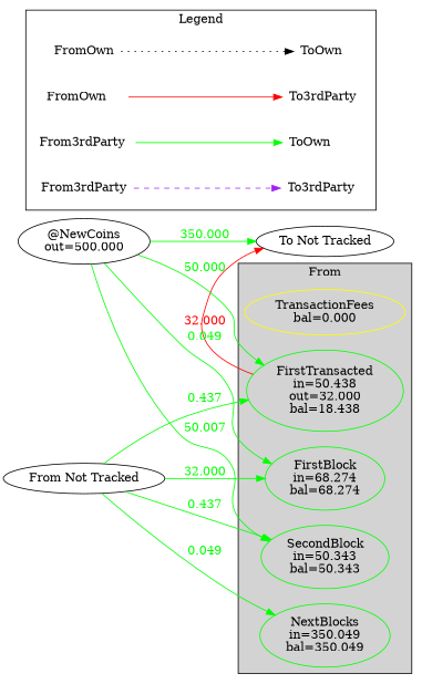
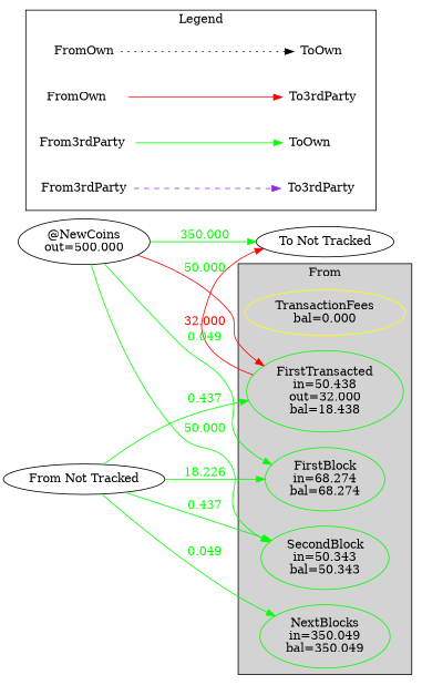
  strict digraph {
    rankdir=LR
    edge [color=green fontcolor=green]
    n1 [color=yellow input=0.0 label="TransactionFees\nbal=0.000" output=0.0]
    n2 [addresses="1A1zP1eP5QGefi2DMPTfTL5SLmv7DivfNa" color=green input=68.27358700999979 label="FirstBlock\nin=68.274\nbal=68.274" output=0.0]
    n3 [addresses=",12cbQLTFMXRnSzktFkuoG3eHoMeFtpTu3S" color=green input=50.43755933 label="FirstTransacted\nin=50.438\nout=32.000\nbal=18.438" output=32.0]
    n4 [addresses=",1HLoD9E4SDFFPDiYfNYnkBLQ85Y51J3Zb1,1FvzCLoTPGANNjWoUo6jUGuAG3wg1w4YjR,15ubicBBWFnvoZLT7GiU2qxjRaKJPdkDMG,1JfbZRwdDHKZmuiZgYArJZhcuuzuw2HuMu,1GkQmKAmHtNfnD3LHhTkewJxKHVSta4m2a,16LoW7y83wtawMg5XmT4M3Q7EdjjUmenjM,1J6PYEzr4CUoGbnXrELyHszoTSz3wCsCaj" color=green input=350.04919900000004 label="NextBlocks\nin=350.049\nbal=350.049" output=0.0]
    n5 [addresses=",12c6DSiU4Rq3P4ZxziKxzrL5LmMBrzjrJX" color=green input=50.34333946 label="SecondBlock\nin=50.343\nbal=50.343" output=0.0]
    FromOwn [rankdir=LR shape=plaintext]
    "ToOwn  " [rankdir=LR shape=plaintext]
    "FromOwn    " [rankdir=LR shape=plaintext]
    "To3rdParty " [rankdir=LR shape=plaintext]
    "From3rdParty " [rankdir=LR shape=plaintext]
    "ToOwn        " [rankdir=LR shape=plaintext]
    From3rdParty [rankdir=LR shape=plaintext]
    "To3rdParty  " [rankdir=LR shape=plaintext]
    n14 [input=0.0 label="To Not Tracked" output=0.0 wallet=Untracked]
    n15 [input=0.0 label="@NewCoins\nout=500.000" output=500.00002335]
    n16 [input=0.0 label="From Not Tracked" output=0.0 wallet=Untracked]
    subgraph cluster_1 {
      fillcolor=lightgrey
      label=From
      style=filled
      n1
      n2
      n3
      n4
      n5
    }
    subgraph sub_2 {
      label=ThirdParty
    }
    subgraph cluster_3 {
      label=Legend
      rank=sink
      FromOwn
      "ToOwn  "
      "FromOwn    "
      "To3rdParty "
      "From3rdParty "
      "ToOwn        "
      From3rdParty
      "To3rdParty  "
    }
    n3 -> n14 [color=red count=5 fontcolor=red label=32.000 weight=32.0]
    FromOwn -> "ToOwn  " [rankdir=LR style=dotted color="" fontcolor=""]
    "FromOwn    " -> "To3rdParty " [color=red rankdir=LR fontcolor=""]
    "From3rdParty " -> "ToOwn        " [rankdir=LR fontcolor=""]
    From3rdParty -> "To3rdParty  " [color=purple rankdir=LR style=dashed fontcolor=""]
    n15 -> n2 [count=1 label=0.049 weight=50.0]
-   n15 -> n3 [count=1 label=50.000 weight=50.0]
-   n15 -> n5 [count=1 label=50.007 weight=50.0]
+   n15 -> n3 [color=red count=1 label=50.000 weight=50.0]
+   n15 -> n5 [count=1 label=50.000 weight=50.0]
    n15 -> n14 [count=7 label=350.000 weight=350.0]
-   n16 -> n2 [count=502 label=32.000 weight=18.225551640000006]
+   n16 -> n2 [count=502 label=18.226 weight=18.225551640000006]
    n16 -> n3 [count=36 label=0.437 weight=0.43740674000000007]
    n16 -> n4 [count=19 label=0.049 weight=0.04872028]
    n16 -> n5 [count=60 label=0.437 weight=0.34249156999999963]
  }
